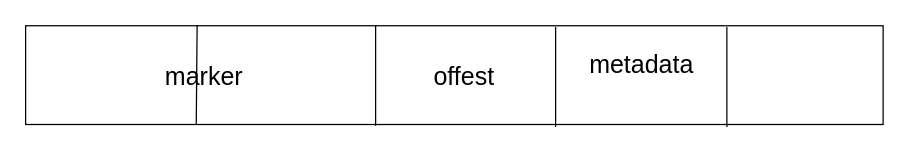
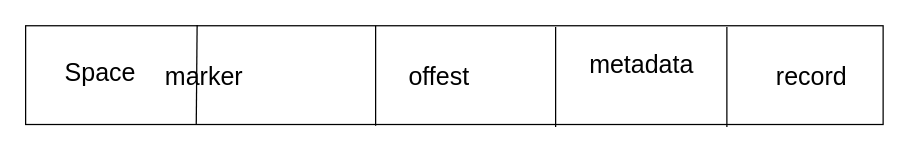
  <mxCell id="0" />
  <mxCell id="1" parent="0" />
  <mxCell id="2" value="" style="rounded=0;whiteSpace=wrap;html=1;" vertex="1" parent="1"><mxGeometry x="20" y="20" width="686" height="79" as="geometry" /></mxCell>
  <mxCell id="3" value="" style="endArrow=none;html=1;rounded=0;entryX=0.2;entryY=-0.008;entryDx=0;entryDy=0;entryPerimeter=0;exitX=0.199;exitY=0.995;exitDx=0;exitDy=0;exitPerimeter=0;" edge="1" parent="1" source="2" target="2"><mxGeometry width="50" height="50" relative="1" as="geometry"><mxPoint x="120" y="108" as="sourcePoint" /><mxPoint x="394" y="51" as="targetPoint" /></mxGeometry></mxCell>
  <mxCell id="4" value="" style="endArrow=none;html=1;rounded=0;entryX=0.2;entryY=-0.008;entryDx=0;entryDy=0;entryPerimeter=0;exitX=0.199;exitY=0.995;exitDx=0;exitDy=0;exitPerimeter=0;" edge="1" parent="1"><mxGeometry width="50" height="50" relative="1" as="geometry"><mxPoint x="300" y="100" as="sourcePoint" /><mxPoint x="300" y="20" as="targetPoint" /></mxGeometry></mxCell>
  <mxCell id="5" value="" style="endArrow=none;html=1;rounded=0;entryX=0.2;entryY=-0.008;entryDx=0;entryDy=0;entryPerimeter=0;exitX=0.199;exitY=0.995;exitDx=0;exitDy=0;exitPerimeter=0;" edge="1" parent="1"><mxGeometry width="50" height="50" relative="1" as="geometry"><mxPoint x="444" y="101" as="sourcePoint" /><mxPoint x="444" y="21" as="targetPoint" /></mxGeometry></mxCell>
  <mxCell id="6" value="" style="endArrow=none;html=1;rounded=0;entryX=0.2;entryY=-0.008;entryDx=0;entryDy=0;entryPerimeter=0;exitX=0.199;exitY=0.995;exitDx=0;exitDy=0;exitPerimeter=0;" edge="1" parent="1"><mxGeometry width="50" height="50" relative="1" as="geometry"><mxPoint x="581" y="101" as="sourcePoint" /><mxPoint x="581" y="21" as="targetPoint" /></mxGeometry></mxCell>
+ <mxCell id="7" value="Space" style="text;html=1;strokeColor=none;fillColor=none;align=center;verticalAlign=middle;whiteSpace=wrap;rounded=0;fontSize=20;" vertex="1" parent="1"><mxGeometry x="50" y="42" width="60" height="30" as="geometry" /></mxCell>
  <mxCell id="8" value="marker" style="text;html=1;strokeColor=none;fillColor=none;align=center;verticalAlign=middle;whiteSpace=wrap;rounded=0;fontSize=20;" vertex="1" parent="1"><mxGeometry x="133" y="44.5" width="60" height="30" as="geometry" /></mxCell>
- <mxCell id="9" value="offest" style="text;html=1;strokeColor=none;fillColor=none;align=center;verticalAlign=middle;whiteSpace=wrap;rounded=0;fontSize=20;" vertex="1" parent="1"><mxGeometry x="341" y="44.5" width="60" height="30" as="geometry" /></mxCell>
+ <mxCell id="9" value="offest" style="text;html=1;strokeColor=none;fillColor=none;align=center;verticalAlign=middle;whiteSpace=wrap;rounded=0;fontSize=20;" vertex="1" parent="1"><mxGeometry x="321" y="44.5" width="60" height="30" as="geometry" /></mxCell>
  <mxCell id="10" value="metadata" style="text;html=1;strokeColor=none;fillColor=none;align=center;verticalAlign=middle;whiteSpace=wrap;rounded=0;fontSize=20;" vertex="1" parent="1"><mxGeometry x="483" y="34.5" width="60" height="30" as="geometry" /></mxCell>
+ <mxCell id="11" value="record" style="text;html=1;strokeColor=none;fillColor=none;align=center;verticalAlign=middle;whiteSpace=wrap;rounded=0;fontSize=20;" vertex="1" parent="1"><mxGeometry x="619" y="44.5" width="60" height="30" as="geometry" /></mxCell>
